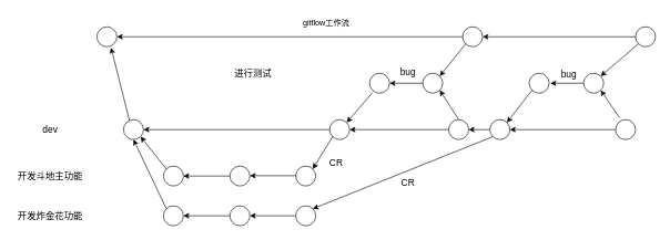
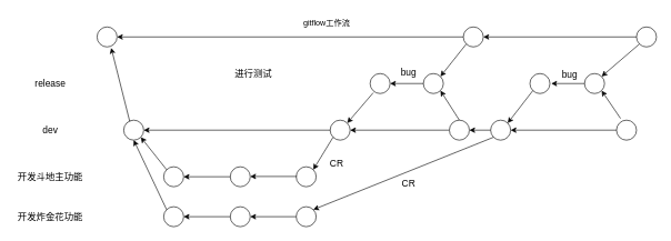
  <mxCell id="0" />
  <mxCell id="1" parent="0" />
  <mxCell id="2" value="&lt;font style=&quot;font-size: 14px;&quot;&gt;dev&lt;/font&gt;" style="text;html=1;align=center;verticalAlign=middle;whiteSpace=wrap;rounded=0;rotation=0;" vertex="1" parent="1"><mxGeometry x="45" y="180" width="60" height="30" as="geometry" /></mxCell>
+ <mxCell id="3" value="&lt;font style=&quot;font-size: 14px;&quot;&gt;release&lt;/font&gt;" style="text;html=1;align=center;verticalAlign=middle;whiteSpace=wrap;rounded=0;" vertex="1" parent="1"><mxGeometry x="45" y="110" width="60" height="30" as="geometry" /></mxCell>
  <mxCell id="4" value="&lt;span style=&quot;font-size: 14px;&quot;&gt;开发斗地主功能&lt;/span&gt;" style="text;html=1;align=center;verticalAlign=middle;whiteSpace=wrap;rounded=0;rotation=0;" vertex="1" parent="1"><mxGeometry x="20" y="250" width="110" height="30" as="geometry" /></mxCell>
  <mxCell id="5" value="&lt;span style=&quot;font-size: 14px;&quot;&gt;开发炸金花功能&lt;/span&gt;" style="text;html=1;align=center;verticalAlign=middle;whiteSpace=wrap;rounded=0;rotation=0;" vertex="1" parent="1"><mxGeometry x="20" y="310" width="110" height="30" as="geometry" /></mxCell>
  <mxCell id="6" value="" style="ellipse;whiteSpace=wrap;html=1;aspect=fixed;" vertex="1" parent="1"><mxGeometry x="145" y="40" width="30" height="30" as="geometry" /></mxCell>
  <mxCell id="7" value="" style="ellipse;whiteSpace=wrap;html=1;aspect=fixed;" vertex="1" parent="1"><mxGeometry x="185" y="180" width="30" height="30" as="geometry" /></mxCell>
  <mxCell id="8" value="" style="endArrow=classic;html=1;rounded=0;entryX=0.707;entryY=1.05;entryDx=0;entryDy=0;exitX=0.303;exitY=0.071;exitDx=0;exitDy=0;exitPerimeter=0;entryPerimeter=0;" edge="1" parent="1" source="7" target="6"><mxGeometry width="50" height="50" relative="1" as="geometry"><mxPoint x="115" y="120" as="sourcePoint" /><mxPoint x="165" y="70" as="targetPoint" /></mxGeometry></mxCell>
  <mxCell id="9" value="" style="ellipse;whiteSpace=wrap;html=1;aspect=fixed;" vertex="1" parent="1"><mxGeometry x="245" y="250" width="30" height="30" as="geometry" /></mxCell>
  <mxCell id="10" value="" style="ellipse;whiteSpace=wrap;html=1;aspect=fixed;" vertex="1" parent="1"><mxGeometry x="245" y="310" width="30" height="30" as="geometry" /></mxCell>
  <mxCell id="11" value="" style="endArrow=classic;html=1;rounded=0;entryX=1;entryY=1;entryDx=0;entryDy=0;exitX=0;exitY=0;exitDx=0;exitDy=0;" edge="1" parent="1" source="9" target="7"><mxGeometry width="50" height="50" relative="1" as="geometry"><mxPoint x="204" y="192" as="sourcePoint" /><mxPoint x="176" y="82" as="targetPoint" /></mxGeometry></mxCell>
  <mxCell id="12" value="" style="endArrow=classic;html=1;rounded=0;entryX=0.5;entryY=1;entryDx=0;entryDy=0;exitX=0;exitY=0;exitDx=0;exitDy=0;" edge="1" parent="1" source="10" target="7"><mxGeometry width="50" height="50" relative="1" as="geometry"><mxPoint x="214" y="202" as="sourcePoint" /><mxPoint x="186" y="92" as="targetPoint" /></mxGeometry></mxCell>
  <mxCell id="13" value="" style="ellipse;whiteSpace=wrap;html=1;aspect=fixed;" vertex="1" parent="1"><mxGeometry x="345" y="310" width="30" height="30" as="geometry" /></mxCell>
  <mxCell id="14" value="" style="ellipse;whiteSpace=wrap;html=1;aspect=fixed;" vertex="1" parent="1"><mxGeometry x="345" y="250" width="30" height="30" as="geometry" /></mxCell>
  <mxCell id="15" value="" style="endArrow=classic;html=1;rounded=0;entryX=1;entryY=0.5;entryDx=0;entryDy=0;exitX=0;exitY=0.5;exitDx=0;exitDy=0;" edge="1" parent="1" source="14" target="9"><mxGeometry width="50" height="50" relative="1" as="geometry"><mxPoint x="259" y="265" as="sourcePoint" /><mxPoint x="221" y="216" as="targetPoint" /></mxGeometry></mxCell>
  <mxCell id="16" value="" style="endArrow=classic;html=1;rounded=0;entryX=1;entryY=0.5;entryDx=0;entryDy=0;exitX=0;exitY=0.5;exitDx=0;exitDy=0;" edge="1" parent="1" source="13" target="10"><mxGeometry width="50" height="50" relative="1" as="geometry"><mxPoint x="355" y="275" as="sourcePoint" /><mxPoint x="285" y="275" as="targetPoint" /></mxGeometry></mxCell>
  <mxCell id="17" value="" style="ellipse;whiteSpace=wrap;html=1;aspect=fixed;" vertex="1" parent="1"><mxGeometry x="444" y="250" width="30" height="30" as="geometry" /></mxCell>
  <mxCell id="18" value="" style="endArrow=classic;html=1;rounded=0;entryX=1;entryY=0.5;entryDx=0;entryDy=0;exitX=0;exitY=0.5;exitDx=0;exitDy=0;" edge="1" parent="1"><mxGeometry width="50" height="50" relative="1" as="geometry"><mxPoint x="445" y="264.58" as="sourcePoint" /><mxPoint x="375" y="264.58" as="targetPoint" /></mxGeometry></mxCell>
  <mxCell id="19" value="" style="ellipse;whiteSpace=wrap;html=1;aspect=fixed;" vertex="1" parent="1"><mxGeometry x="444" y="310" width="30" height="30" as="geometry" /></mxCell>
  <mxCell id="20" value="" style="endArrow=classic;html=1;rounded=0;entryX=1;entryY=0.5;entryDx=0;entryDy=0;exitX=0;exitY=0.5;exitDx=0;exitDy=0;" edge="1" parent="1" source="19" target="13"><mxGeometry width="50" height="50" relative="1" as="geometry"><mxPoint x="455" y="274.58" as="sourcePoint" /><mxPoint x="385" y="274.58" as="targetPoint" /></mxGeometry></mxCell>
  <mxCell id="21" value="" style="ellipse;whiteSpace=wrap;html=1;aspect=fixed;" vertex="1" parent="1"><mxGeometry x="495" y="180" width="30" height="30" as="geometry" /></mxCell>
  <mxCell id="22" value="" style="endArrow=classic;html=1;rounded=0;entryX=1;entryY=0;entryDx=0;entryDy=0;exitX=0;exitY=1;exitDx=0;exitDy=0;" edge="1" parent="1" source="21" target="17"><mxGeometry width="50" height="50" relative="1" as="geometry"><mxPoint x="455" y="274.58" as="sourcePoint" /><mxPoint x="385" y="274.58" as="targetPoint" /></mxGeometry></mxCell>
  <mxCell id="23" value="&lt;font style=&quot;font-size: 14px;&quot;&gt;CR&lt;/font&gt;" style="text;html=1;align=center;verticalAlign=middle;whiteSpace=wrap;rounded=0;rotation=0;" vertex="1" parent="1"><mxGeometry x="485" y="230" width="40" height="30" as="geometry" /></mxCell>
  <mxCell id="24" value="" style="ellipse;whiteSpace=wrap;html=1;aspect=fixed;" vertex="1" parent="1"><mxGeometry x="555" y="110" width="30" height="30" as="geometry" /></mxCell>
  <mxCell id="25" value="" style="endArrow=classic;html=1;rounded=0;entryX=1;entryY=0;entryDx=0;entryDy=0;exitX=0.156;exitY=0.96;exitDx=0;exitDy=0;exitPerimeter=0;" edge="1" parent="1" source="24" target="21"><mxGeometry width="50" height="50" relative="1" as="geometry"><mxPoint x="509" y="216" as="sourcePoint" /><mxPoint x="480" y="265" as="targetPoint" /></mxGeometry></mxCell>
  <mxCell id="26" value="&lt;font style=&quot;font-size: 14px;&quot;&gt;进行测试&lt;/font&gt;" style="text;html=1;align=center;verticalAlign=middle;whiteSpace=wrap;rounded=0;" vertex="1" parent="1"><mxGeometry x="350" y="95" width="60" height="30" as="geometry" /></mxCell>
  <mxCell id="27" value="" style="ellipse;whiteSpace=wrap;html=1;aspect=fixed;" vertex="1" parent="1"><mxGeometry x="635" y="110" width="30" height="30" as="geometry" /></mxCell>
  <mxCell id="28" value="" style="endArrow=classic;html=1;rounded=0;entryX=1;entryY=0.5;entryDx=0;entryDy=0;exitX=0;exitY=0.5;exitDx=0;exitDy=0;" edge="1" parent="1" source="27" target="24"><mxGeometry width="50" height="50" relative="1" as="geometry"><mxPoint x="570" y="149" as="sourcePoint" /><mxPoint x="531" y="194" as="targetPoint" /></mxGeometry></mxCell>
  <mxCell id="29" value="&lt;font style=&quot;font-size: 14px;&quot;&gt;bug&lt;/font&gt;" style="text;html=1;align=center;verticalAlign=middle;whiteSpace=wrap;rounded=0;" vertex="1" parent="1"><mxGeometry x="583" y="93" width="60" height="30" as="geometry" /></mxCell>
  <mxCell id="30" value="" style="ellipse;whiteSpace=wrap;html=1;aspect=fixed;" vertex="1" parent="1"><mxGeometry x="695" y="40" width="30" height="30" as="geometry" /></mxCell>
  <mxCell id="31" value="" style="endArrow=classic;html=1;rounded=0;entryX=1;entryY=0;entryDx=0;entryDy=0;exitX=0;exitY=1;exitDx=0;exitDy=0;" edge="1" parent="1" source="30" target="27"><mxGeometry width="50" height="50" relative="1" as="geometry"><mxPoint x="570" y="149" as="sourcePoint" /><mxPoint x="531" y="194" as="targetPoint" /></mxGeometry></mxCell>
  <mxCell id="32" value="" style="endArrow=classic;html=1;rounded=0;entryX=1;entryY=0.5;entryDx=0;entryDy=0;exitX=0;exitY=0.5;exitDx=0;exitDy=0;" edge="1" parent="1" source="30" target="6"><mxGeometry width="50" height="50" relative="1" as="geometry"><mxPoint x="204" y="192" as="sourcePoint" /><mxPoint x="176" y="82" as="targetPoint" /></mxGeometry></mxCell>
  <mxCell id="33" value="" style="endArrow=classic;html=1;rounded=0;entryX=1;entryY=0.5;entryDx=0;entryDy=0;exitX=0;exitY=0.5;exitDx=0;exitDy=0;" edge="1" parent="1" source="21" target="7"><mxGeometry width="50" height="50" relative="1" as="geometry"><mxPoint x="355" y="275" as="sourcePoint" /><mxPoint x="285" y="275" as="targetPoint" /></mxGeometry></mxCell>
  <mxCell id="34" value="" style="ellipse;whiteSpace=wrap;html=1;aspect=fixed;" vertex="1" parent="1"><mxGeometry x="736" y="180" width="30" height="30" as="geometry" /></mxCell>
  <mxCell id="35" value="" style="endArrow=classic;html=1;rounded=0;exitX=0;exitY=1;exitDx=0;exitDy=0;entryX=1;entryY=0;entryDx=0;entryDy=0;" edge="1" parent="1" source="34" target="19"><mxGeometry width="50" height="50" relative="1" as="geometry"><mxPoint x="615" y="250" as="sourcePoint" /><mxPoint x="665" y="200" as="targetPoint" /></mxGeometry></mxCell>
  <mxCell id="36" value="&lt;font style=&quot;font-size: 14px;&quot;&gt;CR&lt;/font&gt;" style="text;html=1;align=center;verticalAlign=middle;whiteSpace=wrap;rounded=0;rotation=0;" vertex="1" parent="1"><mxGeometry x="593" y="260" width="40" height="30" as="geometry" /></mxCell>
  <mxCell id="37" value="" style="endArrow=classic;html=1;rounded=0;entryX=1;entryY=0.5;entryDx=0;entryDy=0;exitX=0;exitY=0.5;exitDx=0;exitDy=0;" edge="1" parent="1" source="47" target="21"><mxGeometry width="50" height="50" relative="1" as="geometry"><mxPoint x="570" y="149" as="sourcePoint" /><mxPoint x="531" y="194" as="targetPoint" /></mxGeometry></mxCell>
  <mxCell id="38" value="" style="ellipse;whiteSpace=wrap;html=1;aspect=fixed;" vertex="1" parent="1"><mxGeometry x="795" y="110" width="30" height="30" as="geometry" /></mxCell>
  <mxCell id="39" value="" style="endArrow=classic;html=1;rounded=0;entryX=1;entryY=0;entryDx=0;entryDy=0;exitX=0;exitY=1;exitDx=0;exitDy=0;" edge="1" parent="1" source="38" target="34"><mxGeometry width="50" height="50" relative="1" as="geometry"><mxPoint x="795" y="140" as="sourcePoint" /><mxPoint x="675" y="135" as="targetPoint" /></mxGeometry></mxCell>
  <mxCell id="40" value="" style="ellipse;whiteSpace=wrap;html=1;aspect=fixed;" vertex="1" parent="1"><mxGeometry x="877" y="110" width="30" height="30" as="geometry" /></mxCell>
  <mxCell id="41" value="" style="endArrow=classic;html=1;rounded=0;entryX=1;entryY=0.5;entryDx=0;entryDy=0;exitX=0;exitY=0.5;exitDx=0;exitDy=0;" edge="1" parent="1" source="40"><mxGeometry width="50" height="50" relative="1" as="geometry"><mxPoint x="812" y="149" as="sourcePoint" /><mxPoint x="827" y="125" as="targetPoint" /></mxGeometry></mxCell>
  <mxCell id="42" value="&lt;font style=&quot;font-size: 14px;&quot;&gt;bug&lt;/font&gt;" style="text;html=1;align=center;verticalAlign=middle;whiteSpace=wrap;rounded=0;" vertex="1" parent="1"><mxGeometry x="825" y="93" width="60" height="37" as="geometry" /></mxCell>
  <mxCell id="43" value="" style="ellipse;whiteSpace=wrap;html=1;aspect=fixed;" vertex="1" parent="1"><mxGeometry x="955" y="40" width="30" height="30" as="geometry" /></mxCell>
  <mxCell id="44" value="" style="endArrow=classic;html=1;rounded=0;entryX=1;entryY=0.5;entryDx=0;entryDy=0;exitX=0;exitY=0.5;exitDx=0;exitDy=0;" edge="1" parent="1" source="43" target="30"><mxGeometry width="50" height="50" relative="1" as="geometry"><mxPoint x="705" y="65" as="sourcePoint" /><mxPoint x="185" y="65" as="targetPoint" /></mxGeometry></mxCell>
  <mxCell id="45" value="" style="endArrow=classic;html=1;rounded=0;entryX=1;entryY=0;entryDx=0;entryDy=0;exitX=0;exitY=1;exitDx=0;exitDy=0;" edge="1" parent="1" source="43" target="40"><mxGeometry width="50" height="50" relative="1" as="geometry"><mxPoint x="805" y="135" as="sourcePoint" /><mxPoint x="675" y="135" as="targetPoint" /></mxGeometry></mxCell>
  <mxCell id="46" value="" style="endArrow=classic;html=1;rounded=0;entryX=1;entryY=0.5;entryDx=0;entryDy=0;exitX=0;exitY=0.5;exitDx=0;exitDy=0;" edge="1" parent="1" source="34" target="47"><mxGeometry width="50" height="50" relative="1" as="geometry"><mxPoint x="736" y="195" as="sourcePoint" /><mxPoint x="556" y="195" as="targetPoint" /></mxGeometry></mxCell>
  <mxCell id="47" value="" style="ellipse;whiteSpace=wrap;html=1;aspect=fixed;" vertex="1" parent="1"><mxGeometry x="674" y="180" width="30" height="30" as="geometry" /></mxCell>
  <mxCell id="48" value="" style="endArrow=classic;html=1;rounded=0;entryX=1;entryY=1;entryDx=0;entryDy=0;exitX=0.5;exitY=0;exitDx=0;exitDy=0;" edge="1" parent="1" source="47" target="27"><mxGeometry width="50" height="50" relative="1" as="geometry"><mxPoint x="805" y="135" as="sourcePoint" /><mxPoint x="675" y="135" as="targetPoint" /></mxGeometry></mxCell>
  <mxCell id="49" style="edgeStyle=orthogonalEdgeStyle;rounded=0;orthogonalLoop=1;jettySize=auto;html=1;exitX=0;exitY=0.5;exitDx=0;exitDy=0;entryX=1;entryY=0.5;entryDx=0;entryDy=0;" edge="1" parent="1" source="50" target="34"><mxGeometry relative="1" as="geometry" /></mxCell>
  <mxCell id="50" value="" style="ellipse;whiteSpace=wrap;html=1;aspect=fixed;" vertex="1" parent="1"><mxGeometry x="925" y="180" width="30" height="30" as="geometry" /></mxCell>
  <mxCell id="51" value="" style="endArrow=classic;html=1;rounded=0;entryX=1;entryY=1;entryDx=0;entryDy=0;exitX=0.2;exitY=-0.086;exitDx=0;exitDy=0;exitPerimeter=0;" edge="1" parent="1" source="50" target="40"><mxGeometry width="50" height="50" relative="1" as="geometry"><mxPoint x="684" y="205" as="sourcePoint" /><mxPoint x="535" y="205" as="targetPoint" /></mxGeometry></mxCell>
  <mxCell id="52" value="gitflow工作流" style="text;html=1;align=center;verticalAlign=middle;whiteSpace=wrap;rounded=0;" vertex="1" parent="1"><mxGeometry x="430" y="20" width="120" height="30" as="geometry" /></mxCell>
